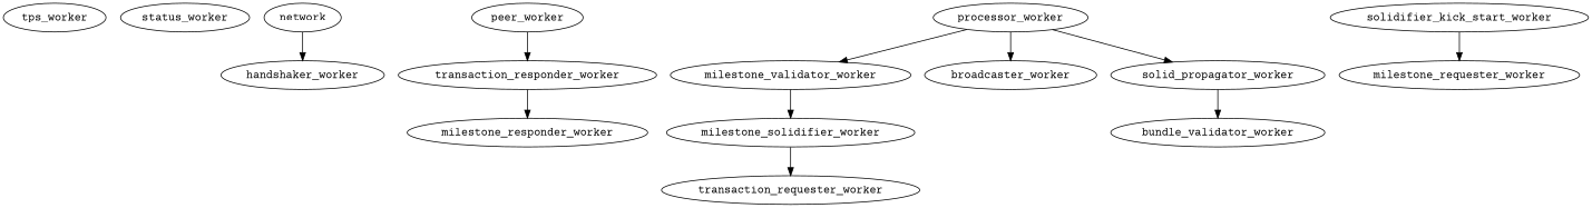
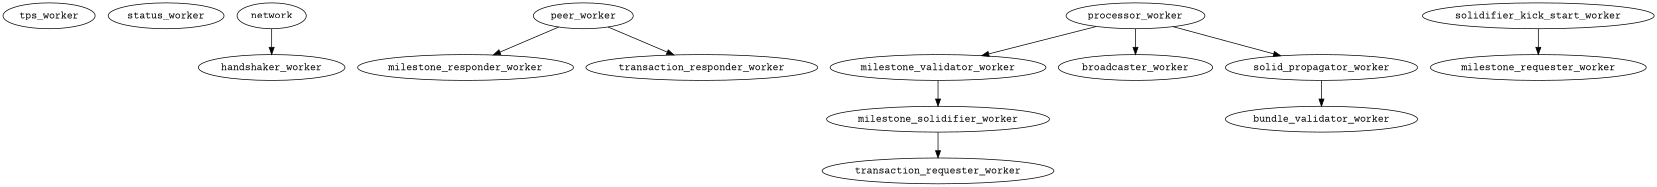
  digraph {
    fontname="Courier Prime"
    node [fontname="Courier Prime"]
    edge [fontname="Courier Prime"]
    tps_worker
    status_worker
    network
    handshaker_worker
    peer_worker
    milestone_responder_worker
    transaction_responder_worker
    processor_worker
    milestone_validator_worker
    broadcaster_worker
    solid_propagator_worker
    milestone_solidifier_worker
    bundle_validator_worker
    transaction_requester_worker
    solidifier_kick_start_worker
    milestone_requester_worker
    network -> handshaker_worker
-   transaction_responder_worker -> milestone_responder_worker
+   peer_worker -> milestone_responder_worker
    peer_worker -> transaction_responder_worker
    processor_worker -> milestone_validator_worker
    processor_worker -> broadcaster_worker
    processor_worker -> solid_propagator_worker
    milestone_validator_worker -> milestone_solidifier_worker
    solid_propagator_worker -> bundle_validator_worker
    milestone_solidifier_worker -> transaction_requester_worker
    solidifier_kick_start_worker -> milestone_requester_worker
  }
